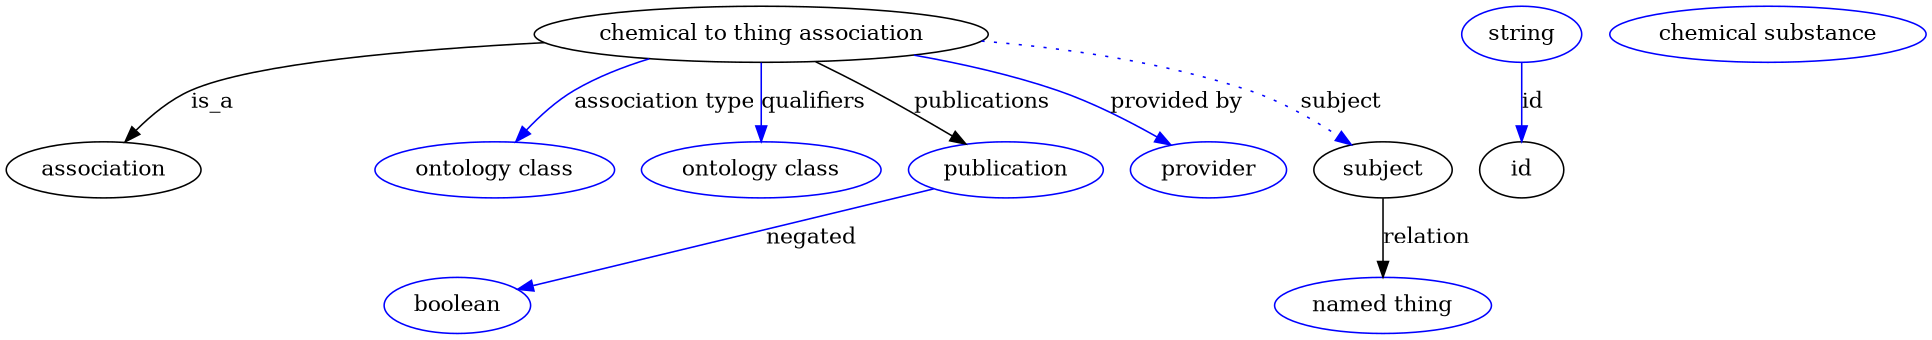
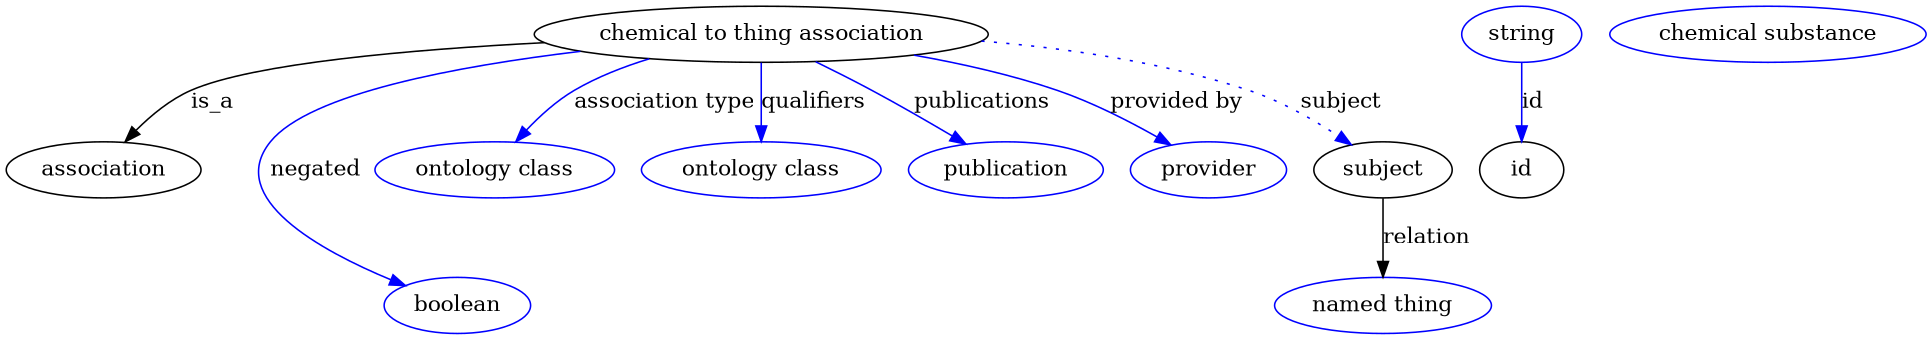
  digraph {
    node [color=blue]
    edge [color=blue style=solid]
    n1 [height=0.5 label="chemical to thing association" width=3.1775 color=""]
    association [height=0.5 width=1.3902 color=""]
    n3 [height=0.5 label=boolean width=1.0652]
    n4 [height=0.5 label="ontology class" width=1.7151]
    n5 [height=0.5 label="ontology class" width=1.7151]
    n6 [height=0.5 label=publication width=1.3902]
    n7 [height=0.5 label=provider width=1.1193]
    subject [height=0.5 width=0.99297 color=""]
    n9 [height=0.5 label="named thing" width=1.5346]
    id [height=0.5 width=0.75 color=""]
    n11 [height=0.5 label=string width=0.84854]
    n12 [height=0.5 label="chemical substance" width=2.2026]
    n1 -> association [label=is_a color="" style=""]
-   n6 -> n3 [label=negated]
+   n1 -> n3 [label=negated]
    n1 -> n4 [label="association type"]
    n1 -> n5 [label=qualifiers]
-   n1 -> n6 [color=black label=publications]
+   n1 -> n6 [label=publications]
    n1 -> n7 [label="provided by"]
    n1 -> subject [label=subject style=dotted]
    subject -> n9 [label=relation color="" style=""]
    n11 -> id [label=id]
  }
